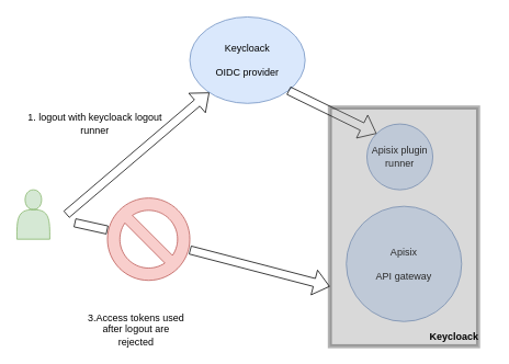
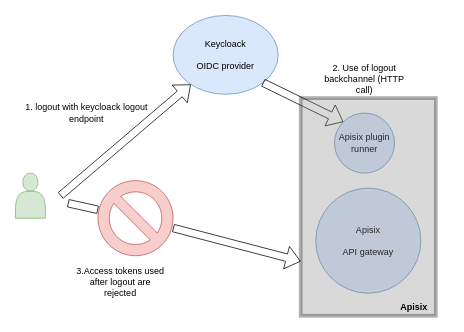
  <mxCell id="0" />
  <mxCell id="1" parent="0" />
  <mxCell id="2" value="Apisix&lt;br&gt;&lt;br&gt;API gateway" style="ellipse;whiteSpace=wrap;html=1;aspect=fixed;fillColor=#dae8fc;strokeColor=#6c8ebf;" parent="1" vertex="1"><mxGeometry x="420" y="250" width="140" height="140" as="geometry" /></mxCell>
  <mxCell id="3" value="" style="shape=actor;whiteSpace=wrap;html=1;fillColor=#d5e8d4;strokeColor=#82b366;" parent="1" vertex="1"><mxGeometry x="20" y="230" width="40" height="60" as="geometry" /></mxCell>
  <mxCell id="4" value="Keycloack&lt;br&gt;&lt;br&gt;OIDC provider" style="ellipse;whiteSpace=wrap;html=1;aspect=fixed;fillColor=#dae8fc;strokeColor=#6c8ebf;" parent="1" vertex="1"><mxGeometry x="230" y="20" width="140" height="105" as="geometry" /></mxCell>
  <mxCell id="5" value="" style="shape=flexArrow;endArrow=classic;html=1;rounded=0;" parent="1" target="4" edge="1"><mxGeometry width="50" height="50" relative="1" as="geometry"><mxPoint x="80" y="260" as="sourcePoint" /><mxPoint x="420" y="190" as="targetPoint" /></mxGeometry></mxCell>
- <mxCell id="6" value="1. logout with keycloack logout runner" style="text;html=1;strokeColor=none;fillColor=none;align=center;verticalAlign=middle;whiteSpace=wrap;rounded=0;" parent="1" vertex="1"><mxGeometry x="20" y="110" width="190" height="80" as="geometry" /></mxCell>
+ <mxCell id="6" value="1. logout with keycloack logout endpoint" style="text;html=1;strokeColor=none;fillColor=none;align=center;verticalAlign=middle;whiteSpace=wrap;rounded=0;" parent="1" vertex="1"><mxGeometry x="20" y="110" width="190" height="80" as="geometry" /></mxCell>
  <mxCell id="7" value="Apisix plugin runner" style="ellipse;whiteSpace=wrap;html=1;aspect=fixed;fillColor=#dae8fc;strokeColor=#6c8ebf;" parent="1" vertex="1"><mxGeometry x="445" y="150" width="80" height="80" as="geometry" /></mxCell>
  <mxCell id="8" value="" style="shape=flexArrow;endArrow=classic;html=1;rounded=0;exitX=1;exitY=1;exitDx=0;exitDy=0;entryX=0;entryY=0;entryDx=0;entryDy=0;" parent="1" source="4" target="7" edge="1"><mxGeometry width="50" height="50" relative="1" as="geometry"><mxPoint x="370" y="240" as="sourcePoint" /><mxPoint x="420" y="190" as="targetPoint" /></mxGeometry></mxCell>
+ <mxCell id="9" value="2. Use of logout backchannel (HTTP call)" style="text;html=1;strokeColor=none;fillColor=none;align=center;verticalAlign=middle;whiteSpace=wrap;rounded=0;" parent="1" vertex="1"><mxGeometry x="420" y="80" width="130" height="50" as="geometry" /></mxCell>
  <mxCell id="10" value="" style="shape=flexArrow;endArrow=classic;html=1;rounded=0;startArrow=none;entryX=0;entryY=0.75;entryDx=0;entryDy=0;" parent="1" source="12" target="14" edge="1"><mxGeometry width="50" height="50" relative="1" as="geometry"><mxPoint x="90" y="270" as="sourcePoint" /><mxPoint x="260" y="320" as="targetPoint" /></mxGeometry></mxCell>
- <mxCell id="11" value="3.Access tokens used after logout are rejected" style="text;html=1;strokeColor=none;fillColor=none;align=center;verticalAlign=middle;whiteSpace=wrap;rounded=0;" parent="1" vertex="1"><mxGeometry x="105" y="385" width="120" height="30" as="geometry" /></mxCell>
+ <mxCell id="11" value="3.Access tokens used after logout are rejected" style="text;html=1;strokeColor=none;fillColor=none;align=center;verticalAlign=middle;whiteSpace=wrap;rounded=0;" parent="1" vertex="1"><mxGeometry x="100" y="360" width="120" height="30" as="geometry" /></mxCell>
  <mxCell id="12" value="" style="verticalLabelPosition=bottom;verticalAlign=top;html=1;shape=mxgraph.basic.no_symbol;fillColor=#f8cecc;strokeColor=#b85450;" parent="1" vertex="1"><mxGeometry x="130" y="240" width="100" height="100" as="geometry" /></mxCell>
  <mxCell id="13" value="" style="shape=flexArrow;endArrow=none;html=1;rounded=0;" parent="1" target="12" edge="1"><mxGeometry width="50" height="50" relative="1" as="geometry"><mxPoint x="90" y="270" as="sourcePoint" /><mxPoint x="260" y="320" as="targetPoint" /></mxGeometry></mxCell>
  <mxCell id="14" value="" style="rounded=0;whiteSpace=wrap;html=1;gradientColor=none;opacity=30;strokeWidth=5;strokeColor=#000000;perimeterSpacing=0;fillColor=#808080;" parent="1" vertex="1"><mxGeometry x="400" y="130" width="180" height="290" as="geometry" /></mxCell>
- <mxCell id="15" value="Keycloack" style="text;html=1;strokeColor=none;fillColor=none;align=center;verticalAlign=middle;whiteSpace=wrap;rounded=0;fontStyle=1" vertex="1" parent="1"><mxGeometry x="506" y="399" width="90" height="20" as="geometry" /></mxCell>
+ <mxCell id="15" value="Apisix" style="text;html=1;strokeColor=none;fillColor=none;align=center;verticalAlign=middle;whiteSpace=wrap;rounded=0;fontStyle=1" vertex="1" parent="1"><mxGeometry x="506" y="399" width="90" height="20" as="geometry" /></mxCell>
